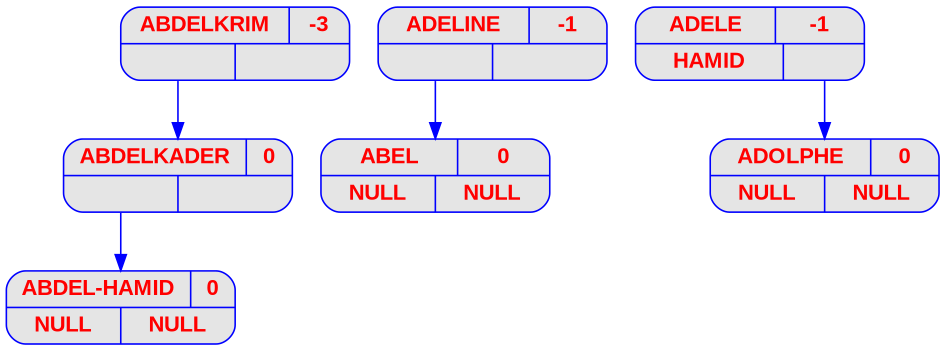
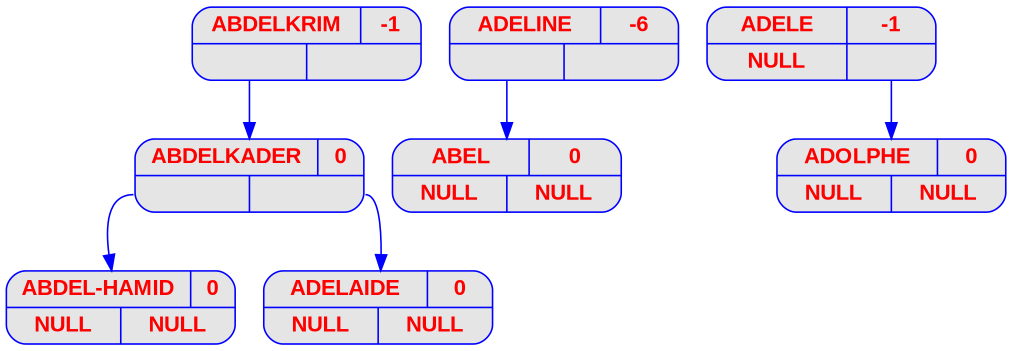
  digraph {
    node [color=blue fillcolor=grey90 fontcolor=red fontname="Arial bold" fontsize=14 shape=record style="rounded, filled"]
    edge [color=blue tailport=g]
-   n1 [label="{{<c> ABDELKRIM\n | <b> -3} | { <g> | <d>}}" width=2]
+   n1 [label="{{<c> ABDELKRIM\n | <b> -1} | { <g> | <d>}}" width=2]
    n2 [label="{{<c> ABDELKADER\n | <b> 0} | { <g> | <d>}}" width=2]
    n3 [label="{{<c> ABDEL-HAMID\n | <b> 0} | { <g> NULL | <d> NULL}}" width=2]
-   n5 [label="{{<c> ADELINE\n | <b> -1} | { <g> | <d>}}" width=2]
+   n4 [label="{{<c> ADELAIDE\n | <b> 0} | { <g> NULL | <d> NULL}}" width=2]
+   n5 [label="{{<c> ADELINE\n | <b> -6} | { <g> | <d>}}" width=2]
    n6 [label="{{<c> ABEL\n | <b> 0} | { <g> NULL | <d> NULL}}" width=2]
-   n7 [label="{{<c> ADELE\n | <b> -1} | { <g> HAMID | <d> }}" width=2]
+   n7 [label="{{<c> ADELE\n | <b> -1} | { <g> NULL | <d> }}" width=2]
    n8 [label="{{<c> ADOLPHE\n | <b> 0} | { <g> NULL | <d> NULL}}" width=2]
    n1 -> n2
    n2 -> n3
+   n2 -> n4 [tailport=d]
    n5 -> n6
    n7 -> n8 [tailport=d]
  }
